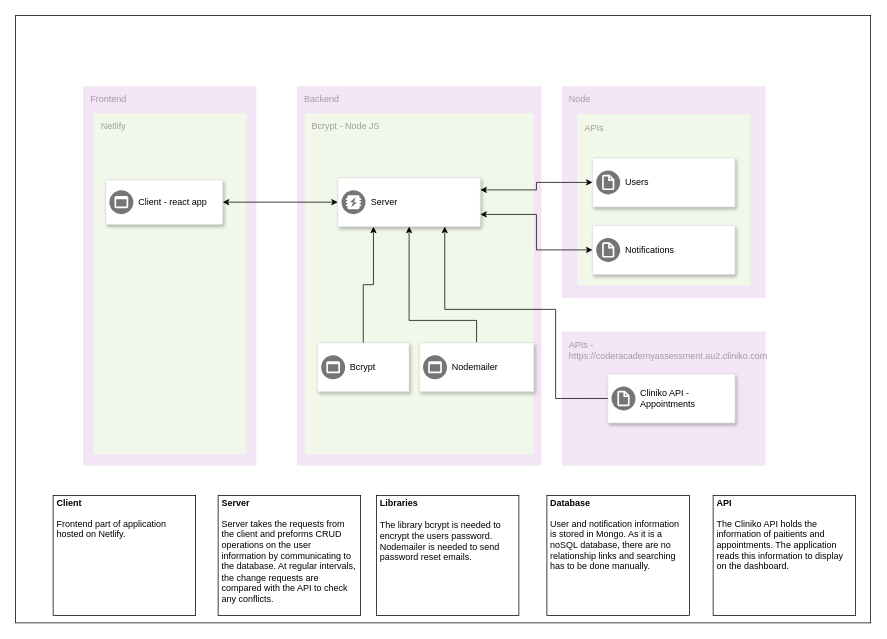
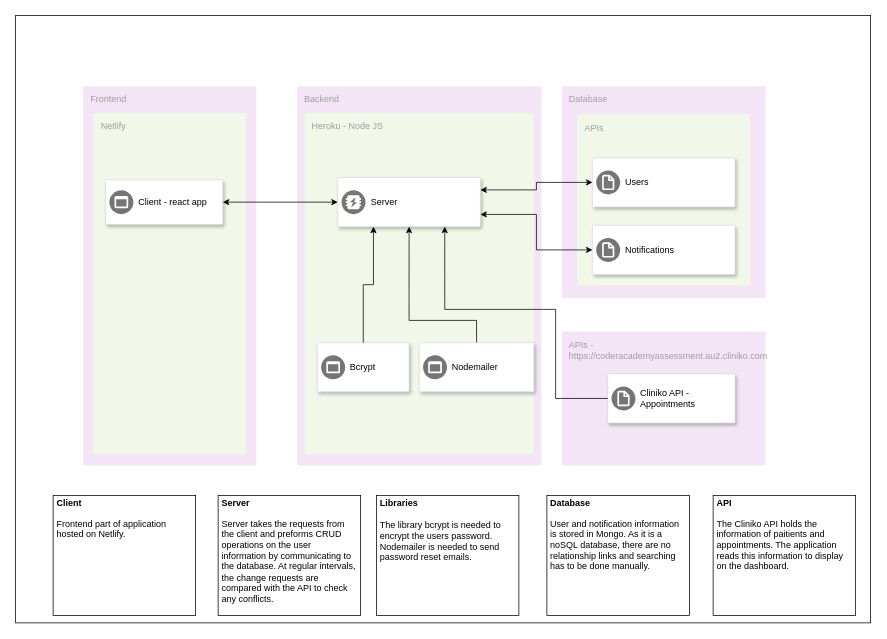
  <mxCell id="0" />
  <mxCell id="1" parent="0" />
  <mxCell id="2" value="" style="rounded=0;whiteSpace=wrap;html=1;strokeColor=#000000;" vertex="1" parent="1"><mxGeometry x="20" y="20" width="1140" height="810" as="geometry" /></mxCell>
- <mxCell id="3" value="Node" style="points=[[0,0,0],[0.25,0,0],[0.5,0,0],[0.75,0,0],[1,0,0],[1,0.25,0],[1,0.5,0],[1,0.75,0],[1,1,0],[0.75,1,0],[0.5,1,0],[0.25,1,0],[0,1,0],[0,0.75,0],[0,0.5,0],[0,0.25,0]];rounded=1;absoluteArcSize=1;arcSize=2;html=1;strokeColor=none;gradientColor=none;shadow=0;dashed=0;fontSize=12;fontColor=#9E9E9E;align=left;verticalAlign=top;spacing=10;spacingTop=-4;fillColor=#F3E5F5;" parent="1" vertex="1"><mxGeometry x="748.358" y="114.359" width="271.642" height="282.564" as="geometry" /></mxCell>
+ <mxCell id="3" value="Database" style="points=[[0,0,0],[0.25,0,0],[0.5,0,0],[0.75,0,0],[1,0,0],[1,0.25,0],[1,0.5,0],[1,0.75,0],[1,1,0],[0.75,1,0],[0.5,1,0],[0.25,1,0],[0,1,0],[0,0.75,0],[0,0.5,0],[0,0.25,0]];rounded=1;absoluteArcSize=1;arcSize=2;html=1;strokeColor=none;gradientColor=none;shadow=0;dashed=0;fontSize=12;fontColor=#9E9E9E;align=left;verticalAlign=top;spacing=10;spacingTop=-4;fillColor=#F3E5F5;" parent="1" vertex="1"><mxGeometry x="748.358" y="114.359" width="271.642" height="282.564" as="geometry" /></mxCell>
  <mxCell id="4" value="&lt;div&gt;APIs - &lt;br&gt;&lt;/div&gt;&lt;div&gt;https://coderacademyassessment.au2.cliniko.com&lt;/div&gt;" style="points=[[0,0,0],[0.25,0,0],[0.5,0,0],[0.75,0,0],[1,0,0],[1,0.25,0],[1,0.5,0],[1,0.75,0],[1,1,0],[0.75,1,0],[0.5,1,0],[0.25,1,0],[0,1,0],[0,0.75,0],[0,0.5,0],[0,0.25,0]];rounded=1;absoluteArcSize=1;arcSize=2;html=1;strokeColor=none;gradientColor=none;shadow=0;dashed=0;fontSize=12;fontColor=#9E9E9E;align=left;verticalAlign=top;spacing=10;spacingTop=-4;fillColor=#F3E5F5;" vertex="1" parent="1"><mxGeometry x="748.358" y="441.538" width="271.642" height="178.462" as="geometry" /></mxCell>
  <mxCell id="5" value="Frontend" style="points=[[0,0,0],[0.25,0,0],[0.5,0,0],[0.75,0,0],[1,0,0],[1,0.25,0],[1,0.5,0],[1,0.75,0],[1,1,0],[0.75,1,0],[0.5,1,0],[0.25,1,0],[0,1,0],[0,0.75,0],[0,0.5,0],[0,0.25,0]];rounded=1;absoluteArcSize=1;arcSize=2;html=1;strokeColor=none;gradientColor=none;shadow=0;dashed=0;fontSize=12;fontColor=#9E9E9E;align=left;verticalAlign=top;spacing=10;spacingTop=-4;fillColor=#F3E5F5;" parent="1" vertex="1"><mxGeometry x="110" y="114.359" width="230.896" height="505.641" as="geometry" /></mxCell>
  <mxCell id="6" value="Backend" style="points=[[0,0,0],[0.25,0,0],[0.5,0,0],[0.75,0,0],[1,0,0],[1,0.25,0],[1,0.5,0],[1,0.75,0],[1,1,0],[0.75,1,0],[0.5,1,0],[0.25,1,0],[0,1,0],[0,0.75,0],[0,0.5,0],[0,0.25,0]];rounded=1;absoluteArcSize=1;arcSize=2;html=1;strokeColor=none;gradientColor=none;shadow=0;dashed=0;fontSize=12;fontColor=#9E9E9E;align=left;verticalAlign=top;spacing=10;spacingTop=-4;fillColor=#F3E5F5;" parent="1" vertex="1"><mxGeometry x="395.224" y="114.359" width="325.97" height="505.641" as="geometry" /></mxCell>
  <mxCell id="7" value="" style="strokeColor=#dddddd;shadow=1;strokeWidth=1;rounded=1;absoluteArcSize=1;arcSize=2;" parent="1" vertex="1"><mxGeometry x="809.478" y="498.051" width="169.776" height="65.436" as="geometry" /></mxCell>
  <mxCell id="8" value="&lt;div&gt;Cliniko API - &lt;br&gt;&lt;/div&gt;&lt;div&gt;Appointments&lt;br&gt;&lt;/div&gt;" style="dashed=0;connectable=0;html=1;fillColor=#757575;strokeColor=none;shape=mxgraph.gcp2.virtual_file_system;part=1;labelPosition=right;verticalLabelPosition=middle;align=left;verticalAlign=middle;spacingLeft=5;fontSize=12;" parent="7" vertex="1"><mxGeometry y="0.5" width="32" height="32" relative="1" as="geometry"><mxPoint x="5" y="-16" as="offset" /></mxGeometry></mxCell>
  <mxCell id="9" value="Netlify" style="points=[[0,0,0],[0.25,0,0],[0.5,0,0],[0.75,0,0],[1,0,0],[1,0.25,0],[1,0.5,0],[1,0.75,0],[1,1,0],[0.75,1,0],[0.5,1,0],[0.25,1,0],[0,1,0],[0,0.75,0],[0,0.5,0],[0,0.25,0]];rounded=1;absoluteArcSize=1;arcSize=2;html=1;strokeColor=none;gradientColor=none;shadow=0;dashed=0;fontSize=12;fontColor=#9E9E9E;align=left;verticalAlign=top;spacing=10;spacingTop=-4;fillColor=#F1F8E9;" vertex="1" parent="1"><mxGeometry x="123.58" y="150" width="203.73" height="455.13" as="geometry" /></mxCell>
  <mxCell id="10" value="" style="strokeColor=#dddddd;shadow=1;strokeWidth=1;rounded=1;absoluteArcSize=1;arcSize=2;" parent="1" vertex="1"><mxGeometry x="140.003" y="239.282" width="156.194" height="59.487" as="geometry" /></mxCell>
  <mxCell id="11" value="Client - react app" style="dashed=0;connectable=0;html=1;fillColor=#757575;strokeColor=none;shape=mxgraph.gcp2.frontend_platform_services;part=1;labelPosition=right;verticalLabelPosition=middle;align=left;verticalAlign=middle;spacingLeft=5;fontSize=12;" parent="10" vertex="1"><mxGeometry y="0.5" width="32" height="32" relative="1" as="geometry"><mxPoint x="5" y="-16" as="offset" /></mxGeometry></mxCell>
- <mxCell id="12" value="Bcrypt - Node JS" style="points=[[0,0,0],[0.25,0,0],[0.5,0,0],[0.75,0,0],[1,0,0],[1,0.25,0],[1,0.5,0],[1,0.75,0],[1,1,0],[0.75,1,0],[0.5,1,0],[0.25,1,0],[0,1,0],[0,0.75,0],[0,0.5,0],[0,0.25,0]];rounded=1;absoluteArcSize=1;arcSize=2;html=1;strokeColor=none;gradientColor=none;shadow=0;dashed=0;fontSize=12;fontColor=#9E9E9E;align=left;verticalAlign=top;spacing=10;spacingTop=-4;fillColor=#F1F8E9;" vertex="1" parent="1"><mxGeometry x="405.41" y="150" width="305.6" height="455.13" as="geometry" /></mxCell>
+ <mxCell id="12" value="Heroku - Node JS" style="points=[[0,0,0],[0.25,0,0],[0.5,0,0],[0.75,0,0],[1,0,0],[1,0.25,0],[1,0.5,0],[1,0.75,0],[1,1,0],[0.75,1,0],[0.5,1,0],[0.25,1,0],[0,1,0],[0,0.75,0],[0,0.5,0],[0,0.25,0]];rounded=1;absoluteArcSize=1;arcSize=2;html=1;strokeColor=none;gradientColor=none;shadow=0;dashed=0;fontSize=12;fontColor=#9E9E9E;align=left;verticalAlign=top;spacing=10;spacingTop=-4;fillColor=#F1F8E9;" vertex="1" parent="1"><mxGeometry x="405.41" y="150" width="305.6" height="455.13" as="geometry" /></mxCell>
  <mxCell id="13" value="" style="strokeColor=#dddddd;shadow=1;strokeWidth=1;rounded=1;absoluteArcSize=1;arcSize=2;" parent="1" vertex="1"><mxGeometry x="422.388" y="456.41" width="122.239" height="65.436" as="geometry" /></mxCell>
  <mxCell id="14" value="Bcrypt" style="dashed=0;connectable=0;html=1;fillColor=#757575;strokeColor=none;shape=mxgraph.gcp2.frontend_platform_services;part=1;labelPosition=right;verticalLabelPosition=middle;align=left;verticalAlign=middle;spacingLeft=5;fontSize=12;" parent="13" vertex="1"><mxGeometry y="0.5" width="32" height="32" relative="1" as="geometry"><mxPoint x="5" y="-16" as="offset" /></mxGeometry></mxCell>
  <mxCell id="15" style="edgeStyle=orthogonalEdgeStyle;rounded=0;orthogonalLoop=1;jettySize=auto;html=1;exitX=0.5;exitY=0;exitDx=0;exitDy=0;entryX=0.25;entryY=1;entryDx=0;entryDy=0;startArrow=none;startFill=0;" parent="1" source="13" target="17" edge="1"><mxGeometry x="100" y="30" as="geometry" /></mxCell>
  <mxCell id="16" style="edgeStyle=orthogonalEdgeStyle;rounded=0;orthogonalLoop=1;jettySize=auto;html=1;exitX=1;exitY=0.5;exitDx=0;exitDy=0;entryX=0;entryY=0.5;entryDx=0;entryDy=0;startArrow=classic;startFill=1;" parent="1" source="10" target="17" edge="1"><mxGeometry x="100" y="30" as="geometry" /></mxCell>
  <mxCell id="17" value="" style="strokeColor=#dddddd;shadow=1;strokeWidth=1;rounded=1;absoluteArcSize=1;arcSize=2;" parent="1" vertex="1"><mxGeometry x="449.552" y="236.308" width="190.149" height="65.436" as="geometry" /></mxCell>
  <mxCell id="18" value="Server" style="dashed=0;connectable=0;html=1;fillColor=#757575;strokeColor=none;shape=mxgraph.gcp2.memcache;part=1;labelPosition=right;verticalLabelPosition=middle;align=left;verticalAlign=middle;spacingLeft=5;fontSize=12;" parent="17" vertex="1"><mxGeometry y="0.5" width="32" height="32" relative="1" as="geometry"><mxPoint x="5" y="-16" as="offset" /></mxGeometry></mxCell>
  <mxCell id="19" style="edgeStyle=orthogonalEdgeStyle;rounded=0;orthogonalLoop=1;jettySize=auto;html=1;entryX=0.75;entryY=1;entryDx=0;entryDy=0;startArrow=none;startFill=0;exitX=0;exitY=0.5;exitDx=0;exitDy=0;" edge="1" parent="1" source="7" target="17"><mxGeometry x="100" y="30" as="geometry"><Array as="points"><mxPoint x="740" y="531" /><mxPoint x="740" y="412" /><mxPoint x="592" y="412" /></Array></mxGeometry></mxCell>
  <mxCell id="20" style="edgeStyle=orthogonalEdgeStyle;rounded=0;orthogonalLoop=1;jettySize=auto;html=1;exitX=0.5;exitY=0;exitDx=0;exitDy=0;entryX=0.5;entryY=1;entryDx=0;entryDy=0;startArrow=none;startFill=0;" edge="1" parent="1" source="21" target="17"><mxGeometry x="100" y="30" as="geometry"><Array as="points"><mxPoint x="634.269" y="426.667" /><mxPoint x="544.627" y="426.667" /></Array></mxGeometry></mxCell>
  <mxCell id="21" value="" style="strokeColor=#dddddd;shadow=1;strokeWidth=1;rounded=1;absoluteArcSize=1;arcSize=2;" vertex="1" parent="1"><mxGeometry x="558.209" y="456.41" width="152.799" height="65.436" as="geometry" /></mxCell>
  <mxCell id="22" value="Nodemailer" style="dashed=0;connectable=0;html=1;fillColor=#757575;strokeColor=none;shape=mxgraph.gcp2.frontend_platform_services;part=1;labelPosition=right;verticalLabelPosition=middle;align=left;verticalAlign=middle;spacingLeft=5;fontSize=12;" vertex="1" parent="21"><mxGeometry y="0.5" width="32" height="32" relative="1" as="geometry"><mxPoint x="5" y="-16" as="offset" /></mxGeometry></mxCell>
  <mxCell id="23" value="APIs" style="points=[[0,0,0],[0.25,0,0],[0.5,0,0],[0.75,0,0],[1,0,0],[1,0.25,0],[1,0.5,0],[1,0.75,0],[1,1,0],[0.75,1,0],[0.5,1,0],[0.25,1,0],[0,1,0],[0,0.75,0],[0,0.5,0],[0,0.25,0]];rounded=1;absoluteArcSize=1;arcSize=2;html=1;strokeColor=none;gradientColor=none;shadow=0;dashed=0;fontSize=12;fontColor=#9E9E9E;align=left;verticalAlign=top;spacing=10;spacingTop=-4;fillColor=#F1F8E9;" vertex="1" parent="1"><mxGeometry x="768.73" y="151.54" width="230.9" height="228.46" as="geometry" /></mxCell>
  <mxCell id="24" value="" style="strokeColor=#dddddd;shadow=1;strokeWidth=1;rounded=1;absoluteArcSize=1;arcSize=2;" parent="1" vertex="1"><mxGeometry x="789.104" y="209.998" width="190.149" height="65.436" as="geometry" /></mxCell>
  <mxCell id="25" value="Users" style="dashed=0;connectable=0;html=1;fillColor=#757575;strokeColor=none;shape=mxgraph.gcp2.virtual_file_system;part=1;labelPosition=right;verticalLabelPosition=middle;align=left;verticalAlign=middle;spacingLeft=5;fontSize=12;" parent="24" vertex="1"><mxGeometry y="0.5" width="32" height="32" relative="1" as="geometry"><mxPoint x="5" y="-16" as="offset" /></mxGeometry></mxCell>
  <mxCell id="26" value="" style="strokeColor=#dddddd;shadow=1;strokeWidth=1;rounded=1;absoluteArcSize=1;arcSize=2;" vertex="1" parent="1"><mxGeometry x="789.104" y="299.999" width="190.149" height="65.436" as="geometry" /></mxCell>
  <mxCell id="27" value="Notifications" style="dashed=0;connectable=0;html=1;fillColor=#757575;strokeColor=none;shape=mxgraph.gcp2.virtual_file_system;part=1;labelPosition=right;verticalLabelPosition=middle;align=left;verticalAlign=middle;spacingLeft=5;fontSize=12;" vertex="1" parent="26"><mxGeometry y="0.5" width="32" height="32" relative="1" as="geometry"><mxPoint x="5" y="-16" as="offset" /></mxGeometry></mxCell>
  <mxCell id="28" style="edgeStyle=orthogonalEdgeStyle;rounded=0;orthogonalLoop=1;jettySize=auto;html=1;exitX=0;exitY=0.5;exitDx=0;exitDy=0;entryX=1;entryY=0.25;entryDx=0;entryDy=0;startArrow=classic;startFill=1;" parent="1" source="24" target="17" edge="1"><mxGeometry x="100" y="30" as="geometry" /></mxCell>
  <mxCell id="29" value="&lt;div&gt;&lt;br&gt;&lt;/div&gt;&lt;div&gt;&lt;b&gt;Client&lt;/b&gt;&lt;br&gt;&lt;/div&gt;&lt;p&gt;Frontend part of application hosted on Netlify.&lt;/p&gt;" style="text;html=1;fillColor=none;spacing=5;spacingTop=-20;whiteSpace=wrap;overflow=hidden;rounded=0;strokeColor=#000000;" vertex="1" parent="1"><mxGeometry x="70" y="660" width="190" height="160" as="geometry" /></mxCell>
  <mxCell id="30" value="&lt;div&gt;&lt;b&gt;&lt;br&gt;&lt;/b&gt;&lt;/div&gt;&lt;div&gt;&lt;b&gt;Server&lt;/b&gt;&lt;br&gt;&lt;/div&gt;&lt;p&gt;Server takes the requests from the client and preforms CRUD operations on the user information by communicating to the database. At regular intervals, the change requests are compared with the API to check any conflicts.&lt;br&gt;&lt;/p&gt;" style="text;html=1;fillColor=none;spacing=5;spacingTop=-20;whiteSpace=wrap;overflow=hidden;rounded=0;strokeColor=#000000;" vertex="1" parent="1"><mxGeometry x="290" y="660" width="190" height="160" as="geometry" /></mxCell>
  <mxCell id="31" value="&lt;div&gt;&lt;br&gt;&lt;/div&gt;&lt;div&gt;&lt;b&gt;Libraries&lt;/b&gt;&lt;/div&gt;&lt;div&gt;&lt;b&gt;&lt;br&gt;&lt;/b&gt;&lt;/div&gt;&lt;div&gt;The library bcrypt is needed to encrypt the users password. Nodemailer is needed to send password reset emails.&lt;br&gt;&lt;/div&gt;" style="text;html=1;fillColor=none;spacing=5;spacingTop=-20;whiteSpace=wrap;overflow=hidden;rounded=0;strokeColor=#000000;" vertex="1" parent="1"><mxGeometry x="501.01" y="660" width="190" height="160" as="geometry" /></mxCell>
  <mxCell id="32" style="edgeStyle=orthogonalEdgeStyle;rounded=0;orthogonalLoop=1;jettySize=auto;html=1;exitX=1;exitY=0.75;exitDx=0;exitDy=0;startArrow=classic;startFill=1;" edge="1" parent="1" source="17" target="26"><mxGeometry relative="1" as="geometry" /></mxCell>
  <mxCell id="33" value="&lt;div&gt;&lt;br&gt;&lt;/div&gt;&lt;div&gt;&lt;b&gt;Database&lt;/b&gt;&lt;br&gt;&lt;/div&gt;&lt;p&gt;User and notification information is stored in Mongo. As it is a noSQL database, there are no relationship links and searching has to be done manually.&lt;br&gt;&lt;/p&gt;" style="text;html=1;fillColor=none;spacing=5;spacingTop=-20;whiteSpace=wrap;overflow=hidden;rounded=0;strokeColor=#000000;" vertex="1" parent="1"><mxGeometry x="728.36" y="660" width="190" height="160" as="geometry" /></mxCell>
  <mxCell id="34" value="&lt;div&gt;&lt;br&gt;&lt;/div&gt;&lt;div&gt;&lt;b&gt;API&lt;/b&gt;&lt;br&gt;&lt;/div&gt;&lt;p&gt;The Cliniko API holds the information of paitients and appointments. The application reads this information to display on the dashboard. &lt;br&gt;&lt;/p&gt;" style="text;html=1;fillColor=none;spacing=5;spacingTop=-20;whiteSpace=wrap;overflow=hidden;rounded=0;strokeColor=#000000;" vertex="1" parent="1"><mxGeometry x="950" y="660" width="190" height="160" as="geometry" /></mxCell>
